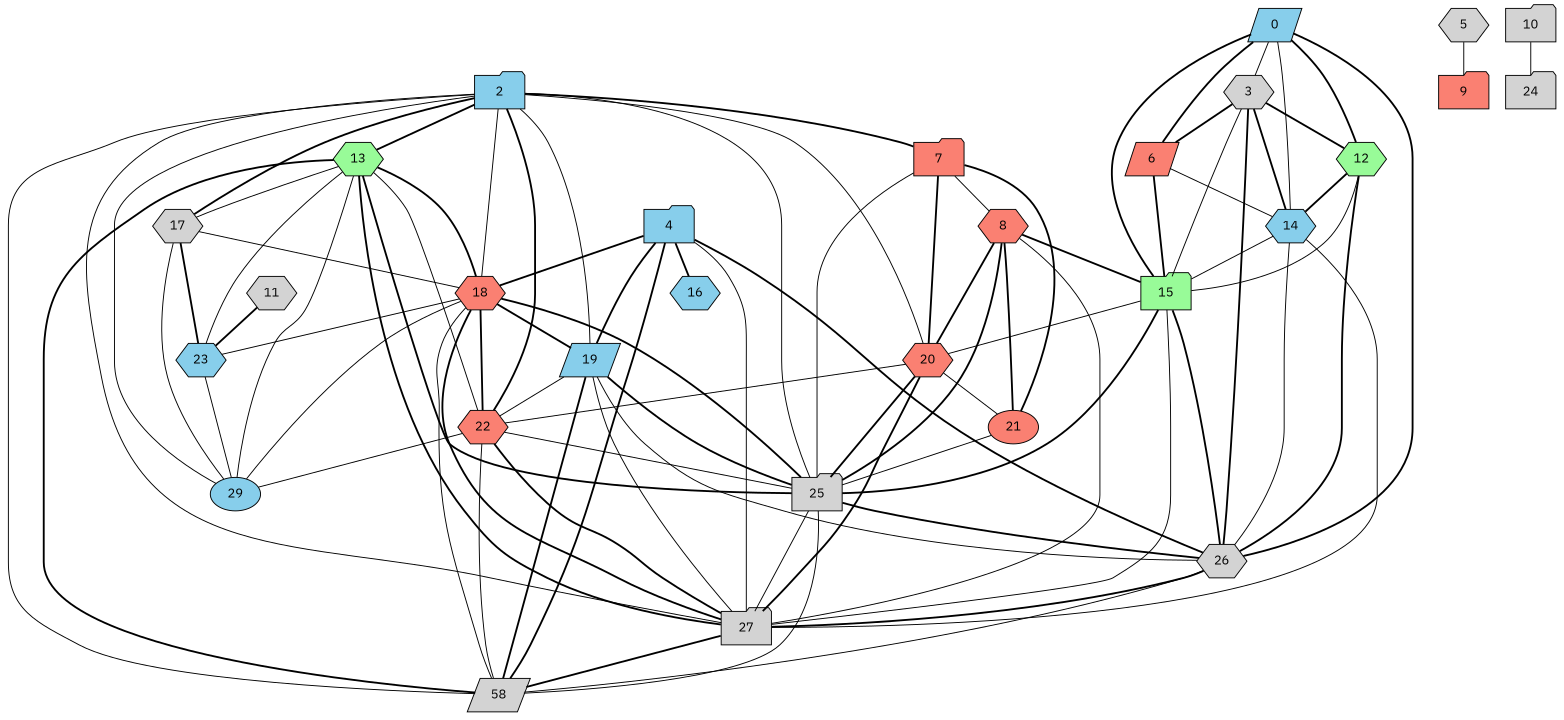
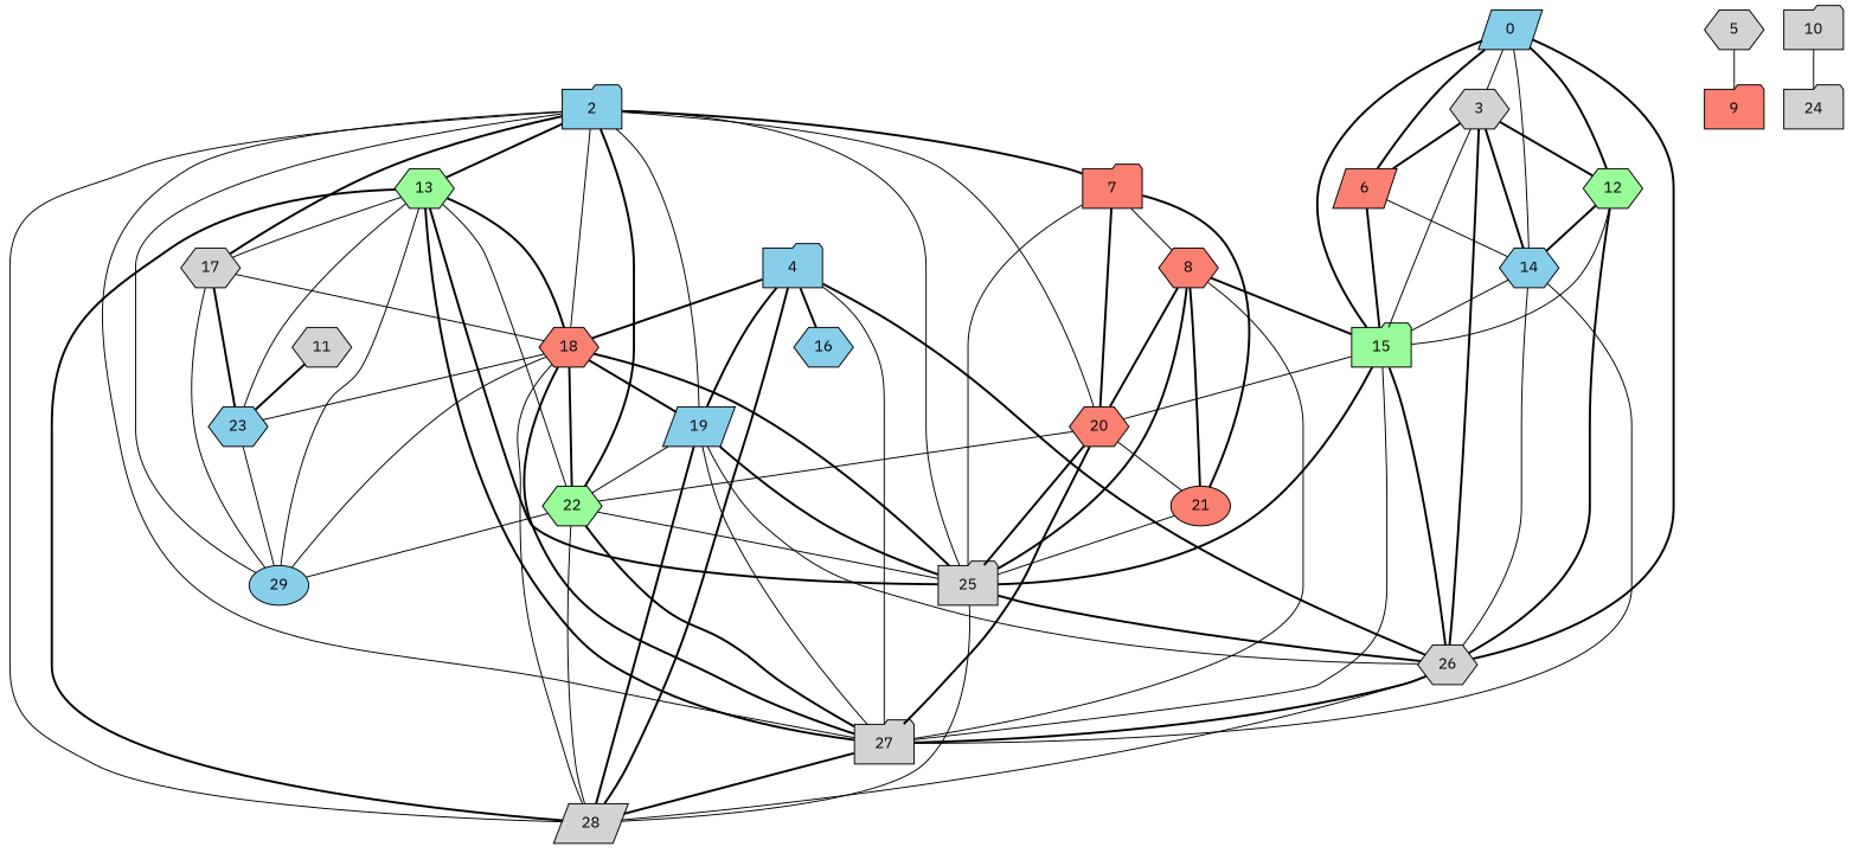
  graph {
    fontname="IBM Plex Sans"
    node [fillcolor=lightgrey fontname="IBM Plex Sans" shape=hexagon style=filled]
    edge [fontname="IBM Plex Sans" style=bold]
    n1 [fillcolor=skyblue label=0 shape=parallelogram]
    n2 [label=3]
    n3 [fillcolor=salmon label=6 shape=parallelogram]
    n4 [fillcolor=palegreen label=12]
    n5 [fillcolor=skyblue label=14]
    n6 [fillcolor=palegreen label=15 shape=folder]
    n7 [label=26]
    n8 [label=27 shape=folder]
    n9 [fillcolor=salmon label=20]
    n10 [label=25 shape=folder]
-   n11 [label=58 shape=parallelogram]
+   n11 [label=28 shape=parallelogram]
    n12 [fillcolor=skyblue label=2 shape=folder]
    n13 [fillcolor=salmon label=7 shape=folder]
    n14 [fillcolor=palegreen label=13]
    n15 [label=17]
    n16 [fillcolor=salmon label=18]
    n17 [fillcolor=skyblue label=19 shape=parallelogram]
-   n18 [fillcolor=salmon label=22]
+   n18 [fillcolor=palegreen label=22]
    n19 [fillcolor=skyblue label=29 shape=ellipse]
    n20 [fillcolor=salmon label=21 shape=ellipse]
    n21 [fillcolor=salmon label=8]
    n22 [fillcolor=skyblue label=23]
    n23 [fillcolor=skyblue label=4 shape=folder]
    n24 [fillcolor=skyblue label=16]
    n25 [label=5]
    n26 [fillcolor=salmon label=9 shape=folder]
    n27 [label=10 shape=folder]
    n28 [label=24 shape=folder]
    n29 [label=11]
    n1 -- n2 [style=solid]
    n1 -- n3
    n1 -- n4
    n1 -- n5 [style=solid]
    n1 -- n6
    n1 -- n7
    n2 -- n3
    n2 -- n4
    n2 -- n5
    n2 -- n6 [style=solid]
    n2 -- n7
    n3 -- n5 [style=solid]
    n3 -- n6
    n4 -- n5
    n4 -- n6 [style=solid]
    n4 -- n7
    n5 -- n6 [style=solid]
    n5 -- n7 [style=solid]
    n5 -- n8 [style=solid]
    n6 -- n7
    n6 -- n8 [style=solid]
    n6 -- n9 [style=solid]
    n6 -- n10
    n7 -- n8
    n7 -- n11 [style=solid]
    n8 -- n11
    n9 -- n8
    n9 -- n10
    n9 -- n18 [style=solid]
    n9 -- n20 [style=solid]
    n10 -- n7
-   n10 -- n8 [style=solid]
    n10 -- n11 [style=solid]
    n12 -- n8 [style=solid]
    n12 -- n9 [style=solid]
    n12 -- n10 [style=solid]
    n12 -- n11 [style=solid]
    n12 -- n13
    n12 -- n14
    n12 -- n15
    n12 -- n16 [style=solid]
    n12 -- n17 [style=solid]
    n12 -- n18
    n12 -- n19 [style=solid]
    n13 -- n9
    n13 -- n10 [style=solid]
    n13 -- n20
    n13 -- n21 [style=solid]
    n14 -- n8
    n14 -- n10
    n14 -- n11
    n14 -- n15 [style=solid]
    n14 -- n16
    n14 -- n18 [style=solid]
    n14 -- n19 [style=solid]
    n14 -- n22 [style=solid]
    n15 -- n16 [style=solid]
    n15 -- n19 [style=solid]
    n15 -- n22
    n16 -- n8
    n16 -- n10
    n16 -- n11 [style=solid]
    n16 -- n17
    n16 -- n18
    n16 -- n19 [style=solid]
    n16 -- n22 [style=solid]
    n17 -- n7 [style=solid]
    n17 -- n8 [style=solid]
    n17 -- n10
    n17 -- n11
    n17 -- n18 [style=solid]
    n18 -- n8
    n18 -- n10 [style=solid]
    n18 -- n11 [style=solid]
    n18 -- n19 [style=solid]
    n20 -- n10 [style=solid]
    n21 -- n6
    n21 -- n8 [style=solid]
    n21 -- n9
    n21 -- n10
    n21 -- n20
    n22 -- n19 [style=solid]
    n23 -- n7
    n23 -- n8 [style=solid]
    n23 -- n11
    n23 -- n16
    n23 -- n17
    n23 -- n24
    n25 -- n26 [style=solid]
    n27 -- n28 [style=solid]
    n29 -- n22
  }
